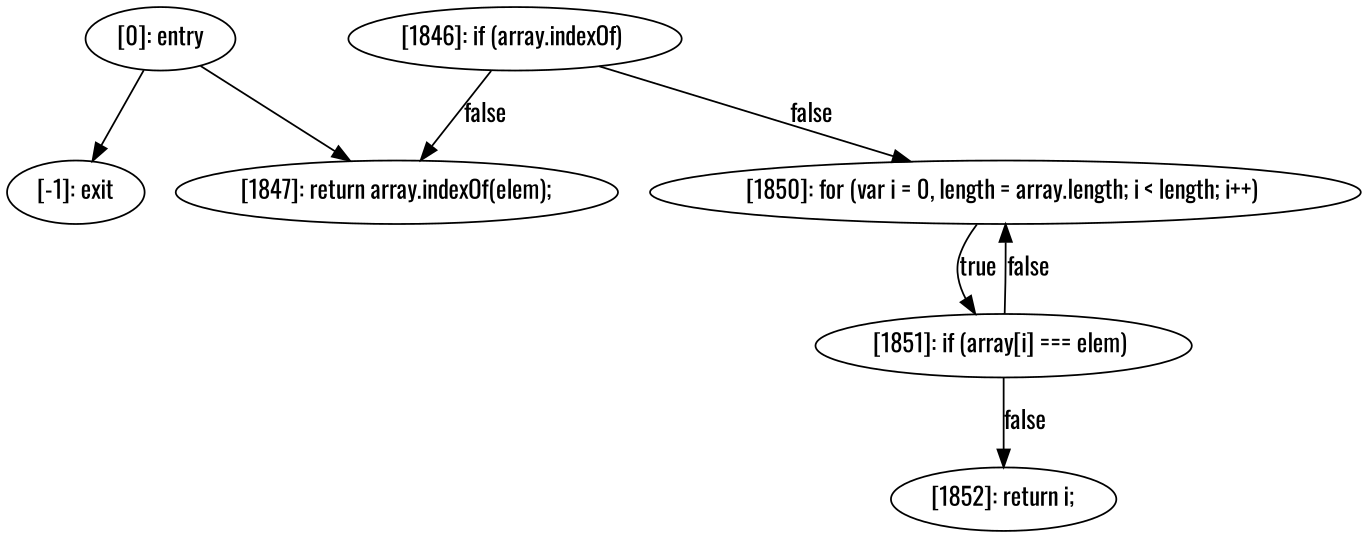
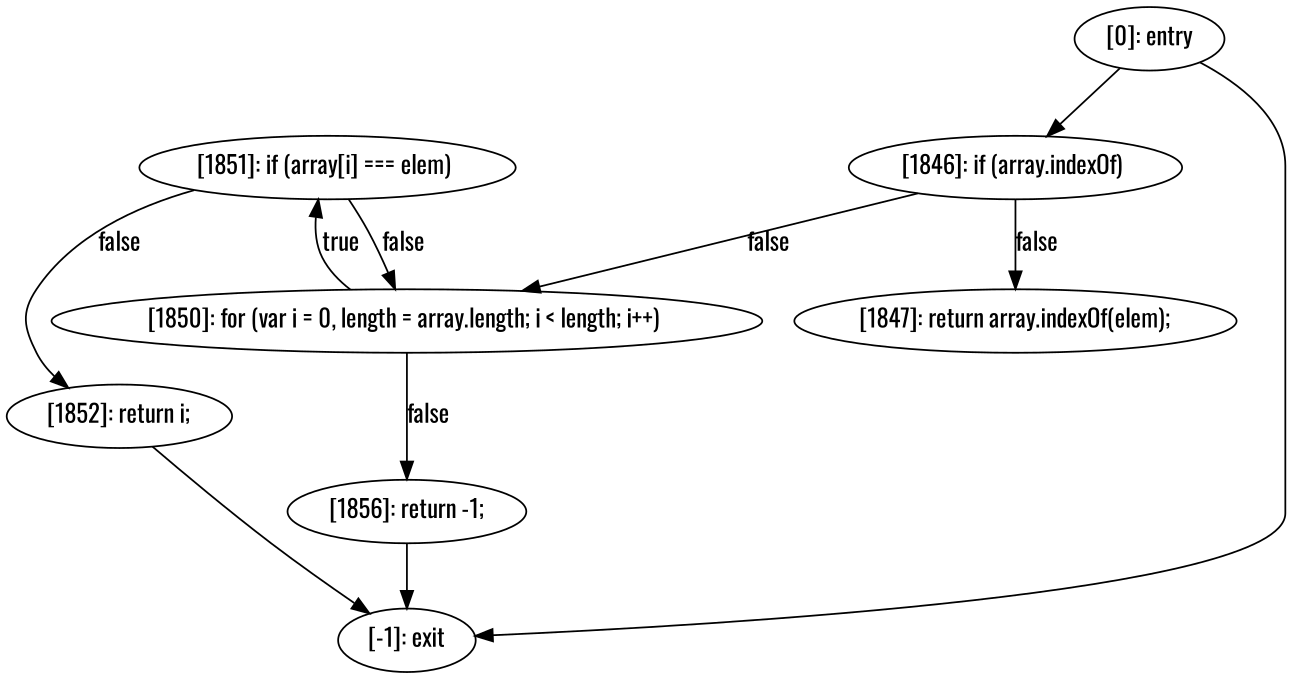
  digraph {
    fontname=Oswald
    node [fontname=Oswald]
    edge [fontname=Oswald]
+   n1 [label="[1856]: return -1;\n"]
    n2 [label="[-1]: exit"]
    n3 [label="[1851]: if (array[i] === elem) "]
    n4 [label="[1852]: return i;\n"]
    n5 [label="[1850]: for (var i = 0, length = array.length; i < length; i++) "]
    n6 [label="[1847]: return array.indexOf(elem);\n"]
    n7 [label="[1846]: if (array.indexOf) "]
    n8 [label="[0]: entry"]
+   n1 -> n2
    n3 -> n4 [label=false]
    n3 -> n5 [label=false]
+   n4 -> n2
+   n5 -> n1 [label=false]
    n5 -> n3 [label=true]
    n7 -> n5 [label=false]
    n7 -> n6 [label=false]
    n8 -> n2
-   n8 -> n6
+   n8 -> n7
  }
